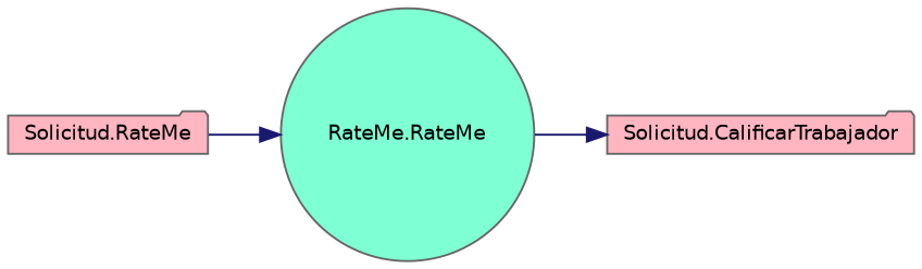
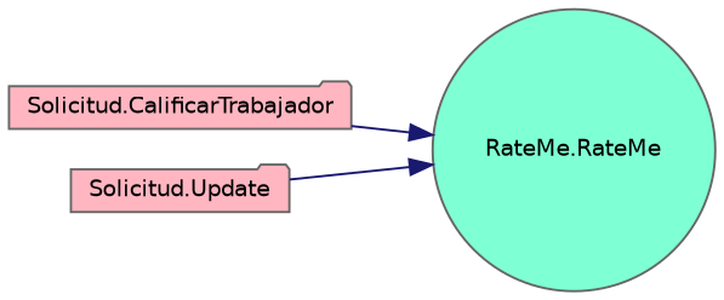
  digraph {
    rankdir=RL
    node [color=gray40 fillcolor=lightpink fontname=Helvetica fontsize=10 shape=folder style=filled]
    edge [color=midnightblue dir=back fontname=Helvetica fontsize=10 labelfontname=Helvetica labelfontsize=10 style=solid]
    n1 [fillcolor=aquamarine fontcolor=black height=0.2 label="RateMe.RateMe" shape=circle width=0.4]
    n2 [height=0.2 label="Solicitud.CalificarTrabajador" width=0.4]
-   n3 [height=0.2 label="Solicitud.RateMe" width=0.4]
-   n2 -> n1
+   n3 [height=0.2 label="Solicitud.Update" width=0.4]
+   n1 -> n2
    n1 -> n3
  }
